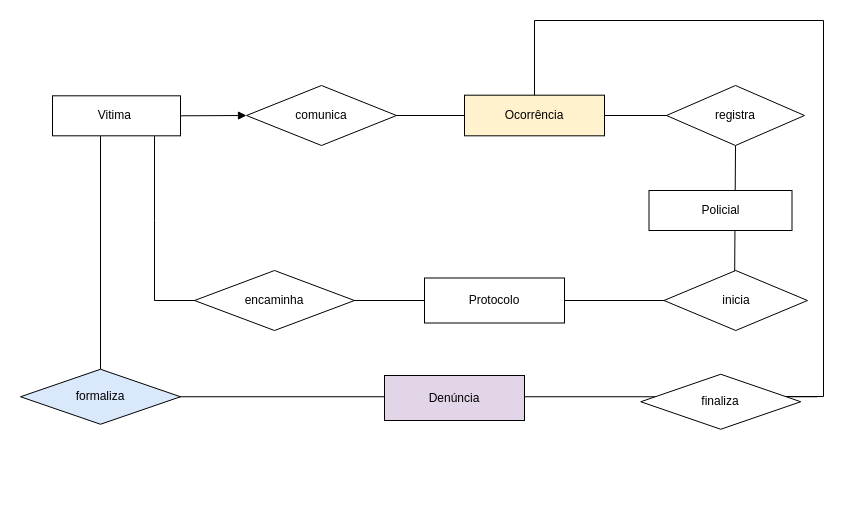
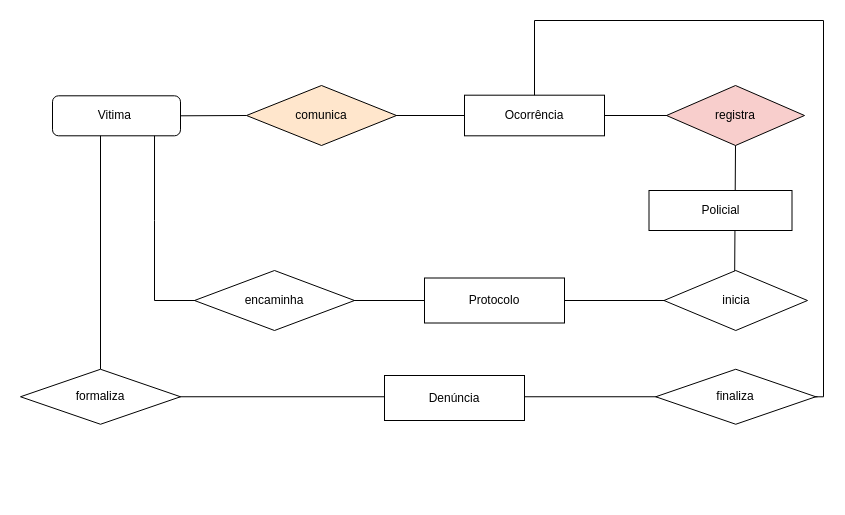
  <mxCell id="0" />
  <mxCell id="1" parent="0" />
- <mxCell id="2" value="" style="endArrow=block;html=1;rounded=0;exitX=1;exitY=0.5;exitDx=0;exitDy=0;entryX=0;entryY=0.5;entryDx=0;entryDy=0;" parent="1" source="15" target="16" edge="1"><mxGeometry relative="1" as="geometry"><mxPoint x="116" y="204.5" as="sourcePoint" /><mxPoint x="276" y="204.5" as="targetPoint" /></mxGeometry></mxCell>
+ <mxCell id="2" value="" style="endArrow=none;html=1;rounded=0;exitX=1;exitY=0.5;exitDx=0;exitDy=0;entryX=0;entryY=0.5;entryDx=0;entryDy=0;" parent="1" source="15" target="16" edge="1"><mxGeometry relative="1" as="geometry"><mxPoint x="116" y="204.5" as="sourcePoint" /><mxPoint x="276" y="204.5" as="targetPoint" /></mxGeometry></mxCell>
  <mxCell id="3" value="" style="line;strokeWidth=1;rotatable=0;dashed=0;labelPosition=right;align=left;verticalAlign=middle;spacingTop=0;spacingLeft=6;points=[];portConstraint=eastwest;" parent="1" vertex="1"><mxGeometry x="390" y="110" width="84" height="10" as="geometry" /></mxCell>
  <mxCell id="4" value="" style="line;strokeWidth=1;rotatable=0;dashed=0;labelPosition=right;align=left;verticalAlign=middle;spacingTop=0;spacingLeft=6;points=[];portConstraint=eastwest;" parent="1" vertex="1"><mxGeometry x="586" y="110" width="84" height="10" as="geometry" /></mxCell>
  <mxCell id="5" value="" style="endArrow=none;html=1;rounded=0;labelBackgroundColor=default;strokeColor=default;fontFamily=Helvetica;fontSize=11;fontColor=default;shape=connector;entryX=0.5;entryY=1;entryDx=0;entryDy=0;exitX=0.797;exitY=0.867;exitDx=0;exitDy=0;exitPerimeter=0;" parent="1" source="15" target="7" edge="1"><mxGeometry relative="1" as="geometry"><mxPoint x="174" y="140" as="sourcePoint" /><mxPoint x="763" y="190" as="targetPoint" /><Array as="points"><mxPoint x="154" y="220" /><mxPoint x="154" y="300" /><mxPoint x="274" y="300" /><mxPoint x="454" y="300" /><mxPoint x="734" y="300" /></Array></mxGeometry></mxCell>
  <mxCell id="6" value="Policial" style="rounded=0;whiteSpace=wrap;html=1;" parent="1" vertex="1"><mxGeometry x="648.5" y="190" width="143" height="40" as="geometry" /></mxCell>
- <mxCell id="7" value="registra" style="rhombus;whiteSpace=wrap;html=1;" parent="1" vertex="1"><mxGeometry x="666" y="85" width="138" height="60" as="geometry" /></mxCell>
+ <mxCell id="7" value="registra" style="rhombus;whiteSpace=wrap;html=1;fillColor=#f8cecc;" parent="1" vertex="1"><mxGeometry x="666" y="85" width="138" height="60" as="geometry" /></mxCell>
  <mxCell id="8" value="" style="line;strokeWidth=1;rotatable=0;dashed=0;labelPosition=right;align=left;verticalAlign=middle;spacingTop=0;spacingLeft=6;points=[];portConstraint=eastwest;fontFamily=Helvetica;fontSize=11;fontColor=default;" parent="1" vertex="1"><mxGeometry x="116" y="380" height="10" as="geometry" /></mxCell>
- <mxCell id="9" value="Ocorrência" style="rounded=0;whiteSpace=wrap;html=1;fillColor=#fff2cc;" parent="1" vertex="1"><mxGeometry x="464" y="94.69" width="140" height="40.62" as="geometry" /></mxCell>
+ <mxCell id="9" value="Ocorrência" style="rounded=0;whiteSpace=wrap;html=1;" parent="1" vertex="1"><mxGeometry x="464" y="94.69" width="140" height="40.62" as="geometry" /></mxCell>
  <mxCell id="10" style="edgeStyle=orthogonalEdgeStyle;shape=connector;rounded=0;orthogonalLoop=1;jettySize=auto;html=1;exitX=0.5;exitY=1;exitDx=0;exitDy=0;labelBackgroundColor=default;strokeColor=default;fontFamily=Helvetica;fontSize=11;fontColor=default;endArrow=none;endFill=0;" parent="1" source="13" target="13" edge="1"><mxGeometry relative="1" as="geometry" /></mxCell>
  <mxCell id="11" value="inicia" style="rhombus;whiteSpace=wrap;html=1;" parent="1" vertex="1"><mxGeometry x="663.5" y="270" width="143.5" height="60" as="geometry" /></mxCell>
  <mxCell id="12" value="Protocolo" style="rounded=0;whiteSpace=wrap;html=1;" parent="1" vertex="1"><mxGeometry x="424" y="277.5" width="140" height="45" as="geometry" /></mxCell>
  <mxCell id="13" value="encaminha" style="rhombus;whiteSpace=wrap;html=1;" parent="1" vertex="1"><mxGeometry x="194" y="270" width="160" height="60" as="geometry" /></mxCell>
  <mxCell id="14" style="edgeStyle=orthogonalEdgeStyle;shape=connector;rounded=0;orthogonalLoop=1;jettySize=auto;html=1;labelBackgroundColor=default;strokeColor=default;fontFamily=Helvetica;fontSize=11;fontColor=default;endArrow=none;endFill=0;exitX=0.5;exitY=0;exitDx=0;exitDy=0;entryX=0.45;entryY=0.967;entryDx=0;entryDy=0;entryPerimeter=0;" parent="1" target="15" edge="1"><mxGeometry relative="1" as="geometry"><mxPoint x="99" y="140" as="targetPoint" /><Array as="points"><mxPoint x="100" y="134" /></Array><mxPoint x="100" y="368.75" as="sourcePoint" /></mxGeometry></mxCell>
- <mxCell id="15" value="Vitima&amp;nbsp;" style="rounded=0;whiteSpace=wrap;html=1;" parent="1" vertex="1"><mxGeometry x="52" y="95.31" width="128" height="40" as="geometry" /></mxCell>
- <mxCell id="16" value="comunica" style="rhombus;whiteSpace=wrap;html=1;" parent="1" vertex="1"><mxGeometry x="246" y="85" width="150" height="60" as="geometry" /></mxCell>
+ <mxCell id="15" value="Vitima&amp;nbsp;" style="whiteSpace=wrap;html=1;rounded=1;" parent="1" vertex="1"><mxGeometry x="52" y="95.31" width="128" height="40" as="geometry" /></mxCell>
+ <mxCell id="16" value="comunica" style="rhombus;whiteSpace=wrap;html=1;fillColor=#ffe6cc;" parent="1" vertex="1"><mxGeometry x="246" y="85" width="150" height="60" as="geometry" /></mxCell>
  <mxCell id="17" value="" style="line;strokeWidth=1;rotatable=0;dashed=0;labelPosition=right;align=left;verticalAlign=middle;spacingTop=0;spacingLeft=6;points=[];portConstraint=eastwest;fontFamily=Helvetica;fontSize=11;fontColor=default;" parent="1" vertex="1"><mxGeometry x="177" y="300" width="640" height="192.5" as="geometry" /></mxCell>
- <mxCell id="18" value="formaliza" style="rhombus;whiteSpace=wrap;html=1;fillColor=#dae8fc;" parent="1" vertex="1"><mxGeometry x="20" y="368.75" width="160" height="55" as="geometry" /></mxCell>
- <mxCell id="19" value="Denúncia" style="rounded=0;whiteSpace=wrap;html=1;fillColor=#e1d5e7;" parent="1" vertex="1"><mxGeometry x="384" y="375" width="140" height="45" as="geometry" /></mxCell>
- <mxCell id="20" value="finaliza" style="rhombus;whiteSpace=wrap;html=1;" parent="1" vertex="1"><mxGeometry x="640.25" y="373.75" width="160" height="55" as="geometry" /></mxCell>
+ <mxCell id="18" value="formaliza" style="rhombus;whiteSpace=wrap;html=1;" parent="1" vertex="1"><mxGeometry x="20" y="368.75" width="160" height="55" as="geometry" /></mxCell>
+ <mxCell id="19" value="Denúncia" style="rounded=0;whiteSpace=wrap;html=1;" parent="1" vertex="1"><mxGeometry x="384" y="375" width="140" height="45" as="geometry" /></mxCell>
+ <mxCell id="20" value="finaliza" style="rhombus;whiteSpace=wrap;html=1;" parent="1" vertex="1"><mxGeometry x="655.25" y="368.75" width="160" height="55" as="geometry" /></mxCell>
  <mxCell id="21" style="edgeStyle=orthogonalEdgeStyle;shape=connector;rounded=0;orthogonalLoop=1;jettySize=auto;html=1;labelBackgroundColor=default;strokeColor=default;fontFamily=Helvetica;fontSize=11;fontColor=default;endArrow=none;endFill=0;entryX=0.5;entryY=0;entryDx=0;entryDy=0;" parent="1" source="20" target="9" edge="1"><mxGeometry relative="1" as="geometry"><mxPoint x="534" y="40" as="targetPoint" /><mxPoint x="844" y="390" as="sourcePoint" /><Array as="points"><mxPoint x="823" y="396" /><mxPoint x="823" y="20" /><mxPoint x="534" y="20" /></Array></mxGeometry></mxCell>
